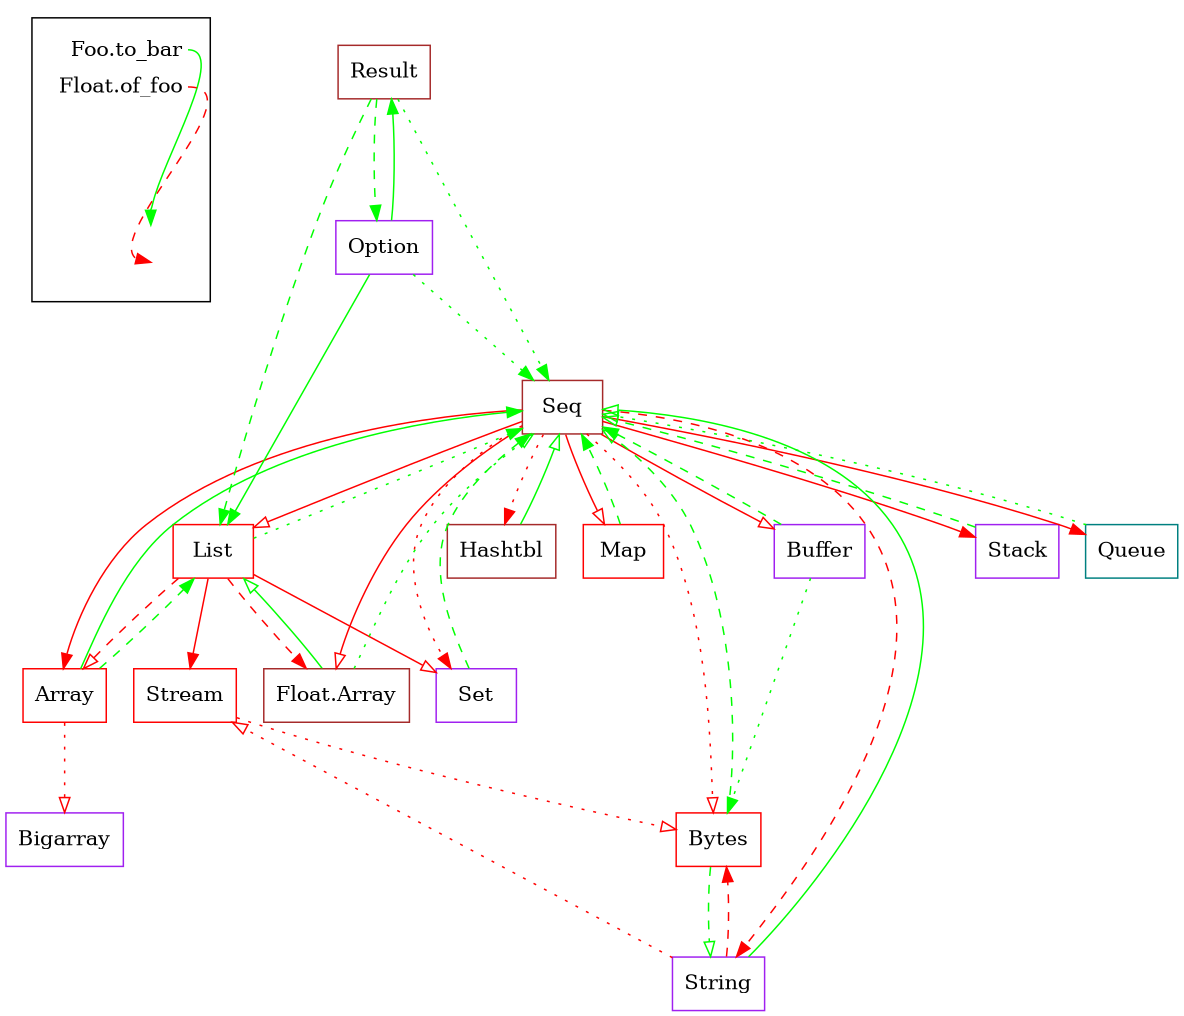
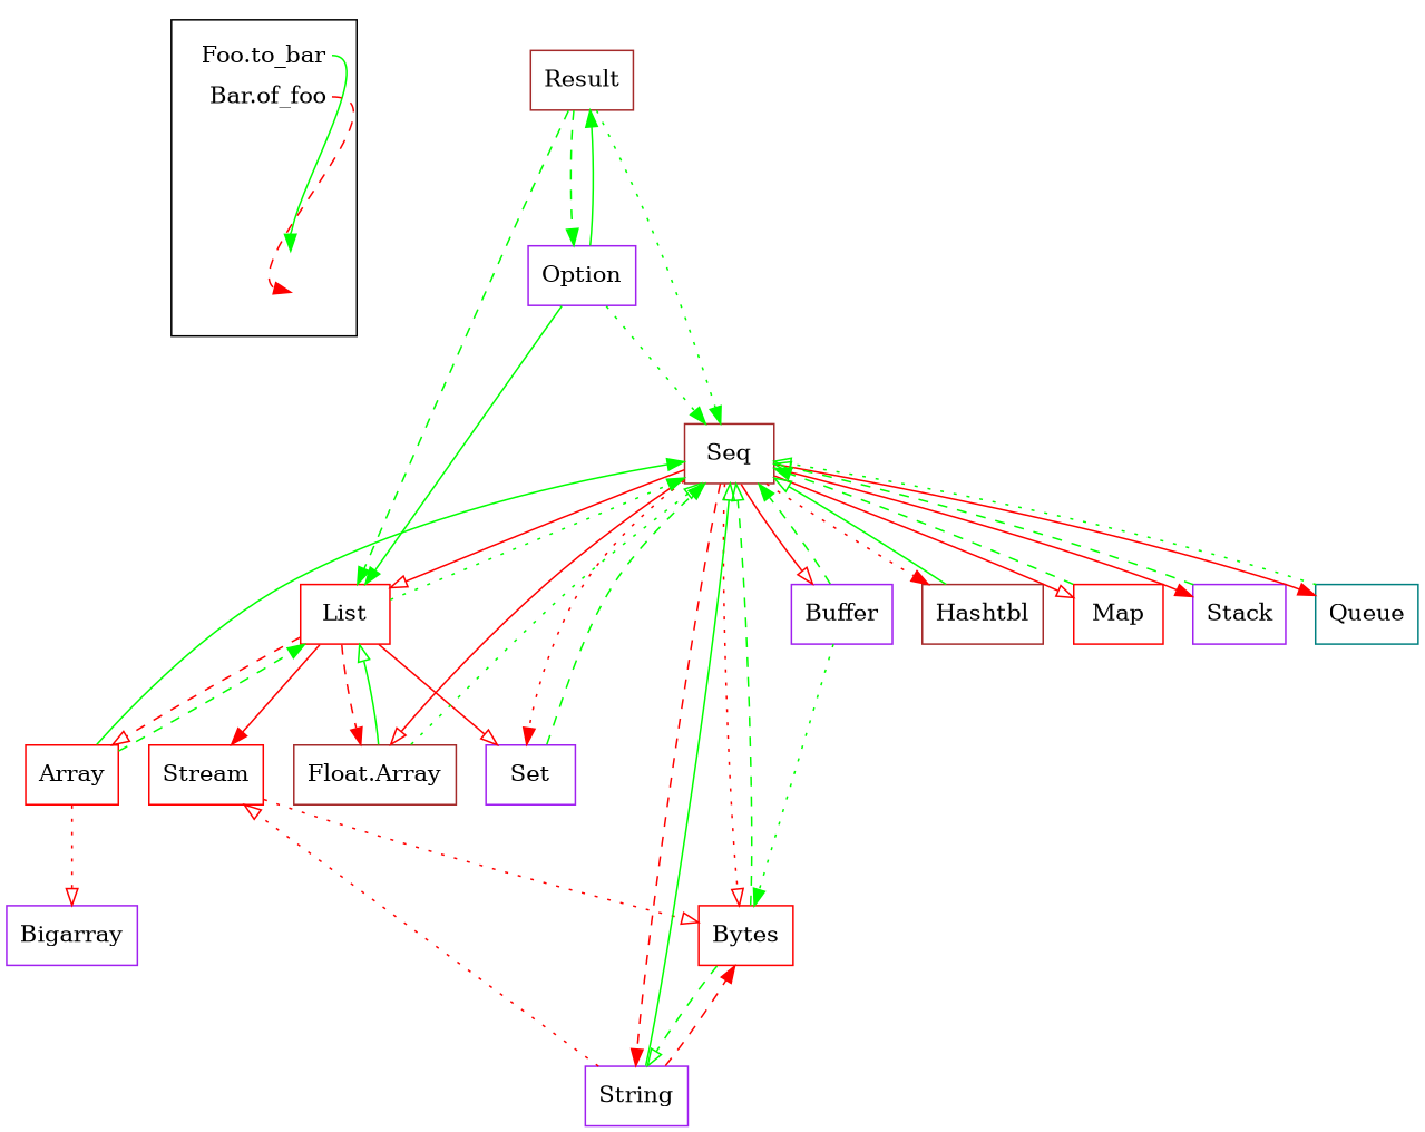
  digraph {
    nodesep=0.25
    ranksep=0.85
    node [color=purple shape=box]
    edge [arrowhead=normal color=green style=solid]
-   n1 [color="#5e6687" fillcolor=none label=<<table border="0" cellpadding="2" cellspacing="0" cellborder="0">          <tr><td align="right" port="i1">Foo.to_bar</td></tr>          <tr><td height="30px" align="right" port="i2">Float.of_foo</td></tr>          </table>> shape=plaintext]
+   n1 [color="#5e6687" fillcolor=none label=<<table border="0" cellpadding="2" cellspacing="0" cellborder="0">          <tr><td align="right" port="i1">Foo.to_bar</td></tr>          <tr><td height="30px" align="right" port="i2">Bar.of_foo</td></tr>          </table>> shape=plaintext]
    n2 [color="#5e6687" fillcolor=none label=<<table border="0" cellpadding="2" cellspacing="0" cellborder="0">           <tr><td port="i1">&nbsp;</td></tr>           <tr><td height="30px" port="i2">&nbsp;</td></tr>           </table>> shape=plaintext]
    Seq [color=brown]
    List [color=red]
    Array [color=red]
    "Float.Array" [color=brown]
    Set
    Stream [color=red]
    Hashtbl [color=brown]
    Map [color=red]
    Bytes [color=red]
    String
    Buffer
    Stack
    Queue [color=teal]
    Bigarray
    Result [color=brown]
    Option
    subgraph cluster_1 {
      n1
      n2
    }
    n1 -> n2 [headport="i1:w" tailport="i1:e"]
    n1 -> n2 [color=red headport="i2:w" style=dashed tailport="i2:e"]
    Seq -> List [arrowhead=onormal color=red]
-   Seq -> Array [color=red]
    Seq -> "Float.Array" [arrowhead=onormal color=red]
    Seq -> Set [color=red style=dotted]
    Seq -> Hashtbl [color=red style=dotted]
    Seq -> Map [arrowhead=onormal color=red]
    Seq -> Bytes [arrowhead=onormal color=red style=dotted]
    Seq -> String [color=red style=dashed]
    Seq -> Buffer [arrowhead=onormal color=red]
    Seq -> Stack [color=red]
    Seq -> Queue [color=red]
    List -> Seq [style=dotted]
    List -> Array [arrowhead=onormal color=red style=dashed]
    List -> "Float.Array" [color=red style=dashed]
    List -> Set [arrowhead=onormal color=red]
    List -> Stream [color=red]
    Array -> Seq
    Array -> List [style=dashed]
    Array -> Bigarray [arrowhead=onormal color=red style=dotted]
    "Float.Array" -> Seq [arrowhead=onormal style=dotted]
    "Float.Array" -> List [arrowhead=onormal]
    Set -> Seq [style=dashed]
    Stream -> Bytes [arrowhead=onormal color=red style=dotted]
    Hashtbl -> Seq [arrowhead=onormal]
    Map -> Seq [style=dashed]
    Bytes -> Seq [arrowhead=onormal style=dashed]
    Bytes -> String [arrowhead=onormal style=dashed]
    String -> Seq [arrowhead=onormal]
    String -> Stream [arrowhead=onormal color=red style=dotted]
    String -> Bytes [color=red style=dashed]
    Buffer -> Seq [style=dashed]
    Buffer -> Bytes [style=dotted]
    Stack -> Seq [arrowhead=onormal style=dashed]
    Queue -> Seq [arrowhead=onormal style=dotted]
    Result -> Seq [style=dotted]
    Result -> List [style=dashed]
    Result -> Option [style=dashed]
    Option -> Seq [style=dotted]
    Option -> List
    Option -> Result
  }
